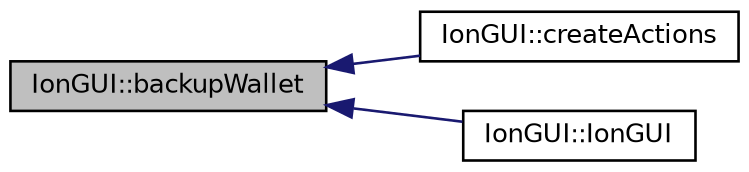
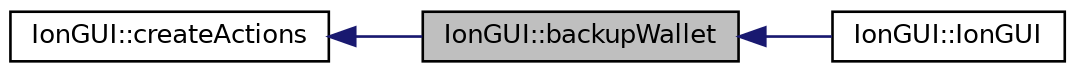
  digraph {
    rankdir=LR
    node [color=black fillcolor=white fontname=Helvetica fontsize=10 shape=record style=filled]
    edge [color=midnightblue dir=back fontname=Helvetica fontsize=10 labelfontname=Helvetica labelfontsize=10 style=solid]
    n1 [fillcolor=grey75 fontcolor=black height=0.2 label="IonGUI::backupWallet" width=0.4]
    n2 [height=0.2 label="IonGUI::createActions" width=0.4]
    n3 [height=0.2 label="IonGUI::IonGUI" width=0.4]
-   n1 -> n2
+   n2 -> n1
    n1 -> n3
  }
